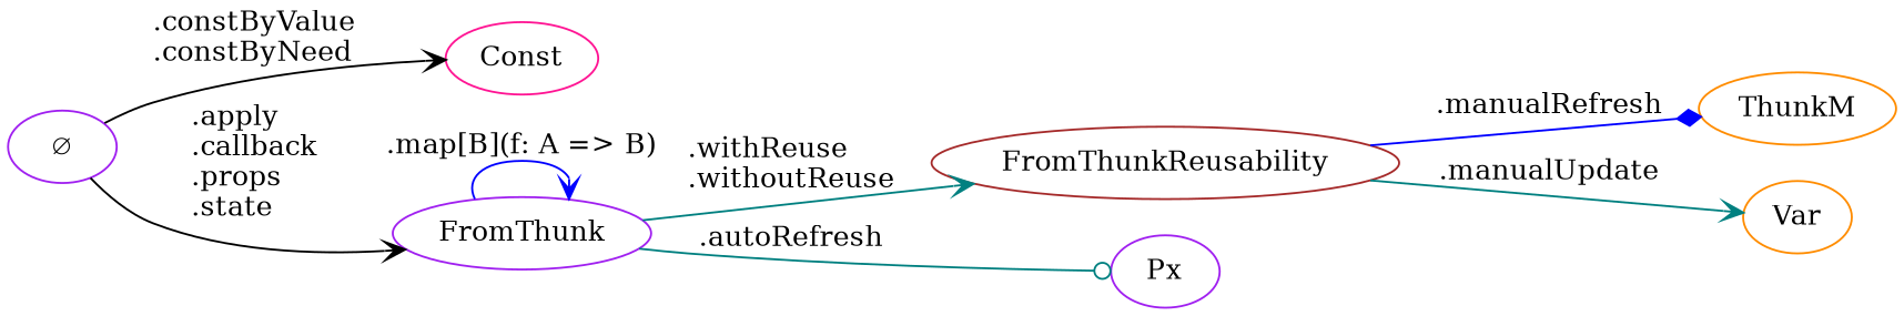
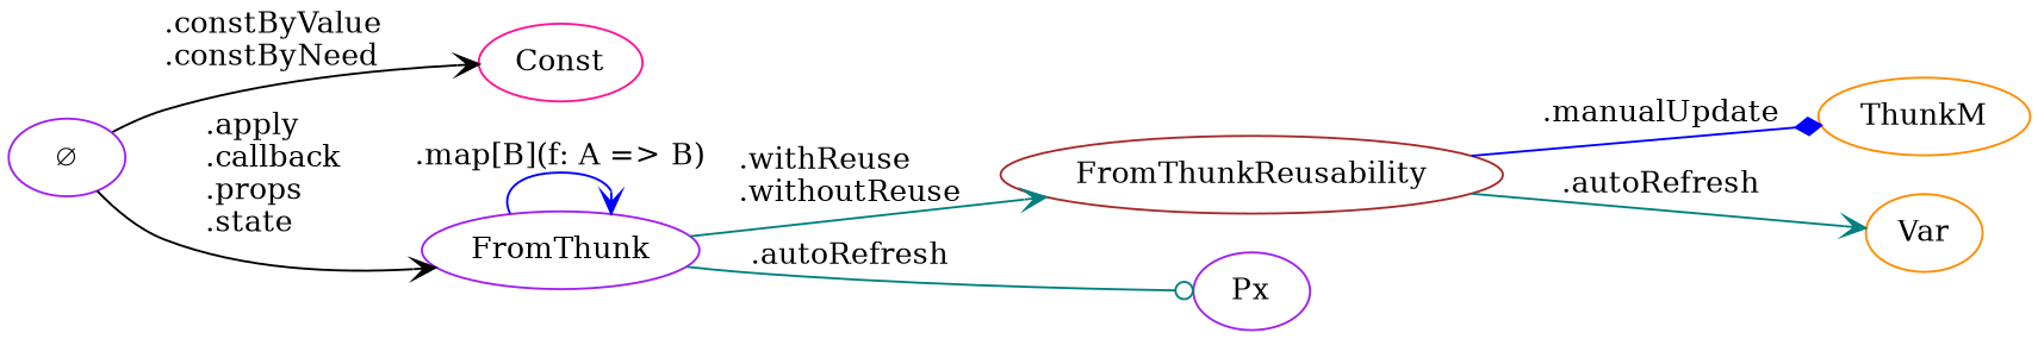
  digraph {
    rankdir=LR
    node [color=purple]
    edge [arrowhead=vee color=teal]
    n1 [label="∅"]
    Const [color=deeppink]
    FromThunk
    FromThunkReusability [color=brown]
    Px
    ThunkM [color=darkorange]
    Var [color=darkorange]
    n1 -> Const [color=black label=".constByValue\l.constByNeed\l"]
    n1 -> FromThunk [color=black label=".apply\l.callback\l.props\l.state\l"]
    FromThunk -> FromThunk [color=blue label=".map[B](f: A => B)"]
    FromThunk -> FromThunkReusability [label=".withReuse\l.withoutReuse\l"]
    FromThunk -> Px [arrowhead=odot label=".autoRefresh"]
-   FromThunkReusability -> ThunkM [arrowhead=diamond color=blue label=".manualRefresh"]
-   FromThunkReusability -> Var [label=".manualUpdate"]
+   FromThunkReusability -> ThunkM [arrowhead=diamond color=blue label=".manualUpdate"]
+   FromThunkReusability -> Var [label=".autoRefresh"]
  }
